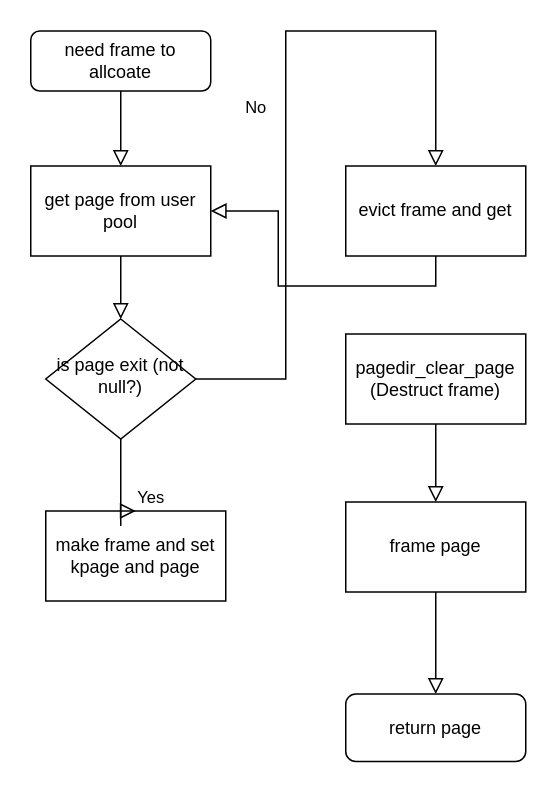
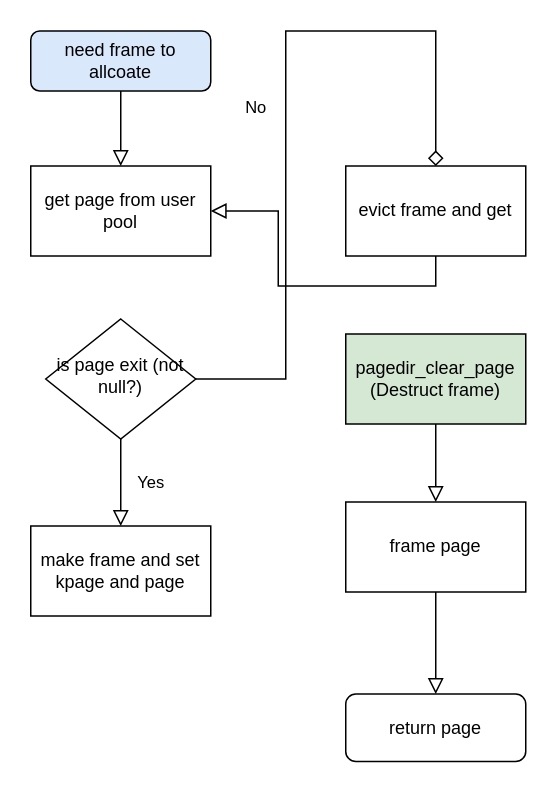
  <mxCell id="0" />
  <mxCell id="1" parent="0" />
  <mxCell id="2" value="" style="rounded=0;html=1;jettySize=auto;orthogonalLoop=1;fontSize=11;endArrow=block;endFill=0;endSize=8;strokeWidth=1;shadow=0;labelBackgroundColor=none;edgeStyle=orthogonalEdgeStyle;entryX=0.5;entryY=0;entryDx=0;entryDy=0;" parent="1" source="3" target="4" edge="1"><mxGeometry relative="1" as="geometry"><mxPoint x="80" y="90" as="targetPoint" /></mxGeometry></mxCell>
- <mxCell id="3" value="need frame to allcoate" style="rounded=1;whiteSpace=wrap;html=1;fontSize=12;glass=0;strokeWidth=1;shadow=0;" parent="1" vertex="1"><mxGeometry x="20" y="20" width="120" height="40" as="geometry" /></mxCell>
+ <mxCell id="3" value="need frame to allcoate" style="rounded=1;whiteSpace=wrap;html=1;fontSize=12;glass=0;strokeWidth=1;shadow=0;fillColor=#dae8fc;" parent="1" vertex="1"><mxGeometry x="20" y="20" width="120" height="40" as="geometry" /></mxCell>
  <mxCell id="4" value="get page from user pool" style="rounded=0;whiteSpace=wrap;html=1;" parent="1" vertex="1"><mxGeometry x="20" y="110" width="120" height="60" as="geometry" /></mxCell>
- <mxCell id="5" value="make frame and set kpage and page" style="rounded=0;whiteSpace=wrap;html=1;" parent="1" vertex="1"><mxGeometry x="30" y="340" width="120" height="60" as="geometry" /></mxCell>
+ <mxCell id="5" value="make frame and set kpage and page" style="rounded=0;whiteSpace=wrap;html=1;" parent="1" vertex="1"><mxGeometry x="20" y="350" width="120" height="60" as="geometry" /></mxCell>
  <mxCell id="6" value="is page exit (not null?)" style="rhombus;whiteSpace=wrap;html=1;shadow=0;fontFamily=Helvetica;fontSize=12;align=center;strokeWidth=1;spacing=6;spacingTop=-4;" parent="1" vertex="1"><mxGeometry x="30" y="212" width="100" height="80" as="geometry" /></mxCell>
  <mxCell id="7" value="Yes" style="rounded=0;html=1;jettySize=auto;orthogonalLoop=1;fontSize=11;endArrow=block;endFill=0;endSize=8;strokeWidth=1;shadow=0;labelBackgroundColor=none;edgeStyle=orthogonalEdgeStyle;exitX=0.5;exitY=1;exitDx=0;exitDy=0;entryX=0.5;entryY=0;entryDx=0;entryDy=0;" parent="1" source="6" target="5" edge="1"><mxGeometry y="20" relative="1" as="geometry"><mxPoint as="offset" /><mxPoint x="-20" y="280" as="sourcePoint" /><mxPoint x="90" y="350" as="targetPoint" /><Array as="points"><mxPoint x="80" y="350" /><mxPoint x="80" y="350" /></Array></mxGeometry></mxCell>
- <mxCell id="8" value="No" style="rounded=0;html=1;jettySize=auto;orthogonalLoop=1;fontSize=11;endArrow=block;endFill=0;endSize=8;strokeWidth=1;shadow=0;labelBackgroundColor=none;edgeStyle=orthogonalEdgeStyle;exitX=1;exitY=0.5;exitDx=0;exitDy=0;entryX=0.5;entryY=0;entryDx=0;entryDy=0;" parent="1" source="6" target="10" edge="1"><mxGeometry y="20" relative="1" as="geometry"><mxPoint as="offset" /><mxPoint x="30" y="482" as="sourcePoint" /><mxPoint x="270" y="20" as="targetPoint" /><Array as="points"><mxPoint x="190" y="252" /><mxPoint x="190" y="20" /><mxPoint x="290" y="20" /></Array></mxGeometry></mxCell>
- <mxCell id="9" value="" style="rounded=0;html=1;jettySize=auto;orthogonalLoop=1;fontSize=11;endArrow=block;endFill=0;endSize=8;strokeWidth=1;shadow=0;labelBackgroundColor=none;edgeStyle=orthogonalEdgeStyle;exitX=0.5;exitY=1;exitDx=0;exitDy=0;entryX=0.5;entryY=0;entryDx=0;entryDy=0;" parent="1" source="4" target="6" edge="1"><mxGeometry relative="1" as="geometry"><mxPoint x="90" y="100" as="targetPoint" /><mxPoint x="90" y="50" as="sourcePoint" /></mxGeometry></mxCell>
+ <mxCell id="8" value="No" style="rounded=0;html=1;jettySize=auto;orthogonalLoop=1;fontSize=11;endArrow=diamond;endFill=0;endSize=8;strokeWidth=1;shadow=0;labelBackgroundColor=none;edgeStyle=orthogonalEdgeStyle;exitX=1;exitY=0.5;exitDx=0;exitDy=0;entryX=0.5;entryY=0;entryDx=0;entryDy=0;" parent="1" source="6" target="10" edge="1"><mxGeometry y="20" relative="1" as="geometry"><mxPoint as="offset" /><mxPoint x="30" y="482" as="sourcePoint" /><mxPoint x="270" y="20" as="targetPoint" /><Array as="points"><mxPoint x="190" y="252" /><mxPoint x="190" y="20" /><mxPoint x="290" y="20" /></Array></mxGeometry></mxCell>
  <mxCell id="10" value="evict frame and get" style="rounded=0;whiteSpace=wrap;html=1;" parent="1" vertex="1"><mxGeometry x="230" y="110" width="120" height="60" as="geometry" /></mxCell>
  <mxCell id="11" value="" style="rounded=0;html=1;jettySize=auto;orthogonalLoop=1;fontSize=11;endArrow=block;endFill=0;endSize=8;strokeWidth=1;shadow=0;labelBackgroundColor=none;edgeStyle=orthogonalEdgeStyle;exitX=0.5;exitY=1;exitDx=0;exitDy=0;" parent="1" source="10" target="4" edge="1"><mxGeometry relative="1" as="geometry"><mxPoint x="290" y="220" as="targetPoint" /><mxPoint x="90" y="70" as="sourcePoint" /></mxGeometry></mxCell>
- <mxCell id="12" value="pagedir_clear_page (Destruct frame)" style="rounded=0;whiteSpace=wrap;html=1;" parent="1" vertex="1"><mxGeometry x="230" y="222" width="120" height="60" as="geometry" /></mxCell>
+ <mxCell id="12" value="pagedir_clear_page (Destruct frame)" style="rounded=0;whiteSpace=wrap;html=1;fillColor=#d5e8d4;" parent="1" vertex="1"><mxGeometry x="230" y="222" width="120" height="60" as="geometry" /></mxCell>
  <mxCell id="13" value="frame page" style="rounded=0;whiteSpace=wrap;html=1;" parent="1" vertex="1"><mxGeometry x="230" y="334" width="120" height="60" as="geometry" /></mxCell>
  <mxCell id="14" value="" style="rounded=0;html=1;jettySize=auto;orthogonalLoop=1;fontSize=11;endArrow=block;endFill=0;endSize=8;strokeWidth=1;shadow=0;labelBackgroundColor=none;edgeStyle=orthogonalEdgeStyle;entryX=0.5;entryY=0;entryDx=0;entryDy=0;exitX=0.5;exitY=1;exitDx=0;exitDy=0;" parent="1" source="12" target="13" edge="1"><mxGeometry relative="1" as="geometry"><mxPoint x="240" y="262" as="targetPoint" /><mxPoint x="180" y="631" as="sourcePoint" /></mxGeometry></mxCell>
  <mxCell id="15" value="" style="rounded=0;html=1;jettySize=auto;orthogonalLoop=1;fontSize=11;endArrow=block;endFill=0;endSize=8;strokeWidth=1;shadow=0;labelBackgroundColor=none;edgeStyle=orthogonalEdgeStyle;entryX=0.5;entryY=0;entryDx=0;entryDy=0;exitX=0.5;exitY=1;exitDx=0;exitDy=0;" parent="1" source="13" target="16" edge="1"><mxGeometry relative="1" as="geometry"><mxPoint x="290" y="462" as="targetPoint" /><mxPoint x="300" y="292" as="sourcePoint" /></mxGeometry></mxCell>
  <mxCell id="16" value="&lt;span style=&quot;font-size: 12px&quot;&gt;return page&lt;/span&gt;" style="rounded=1;whiteSpace=wrap;html=1;fontSize=9;" parent="1" vertex="1"><mxGeometry x="230" y="462" width="120" height="45" as="geometry" /></mxCell>
